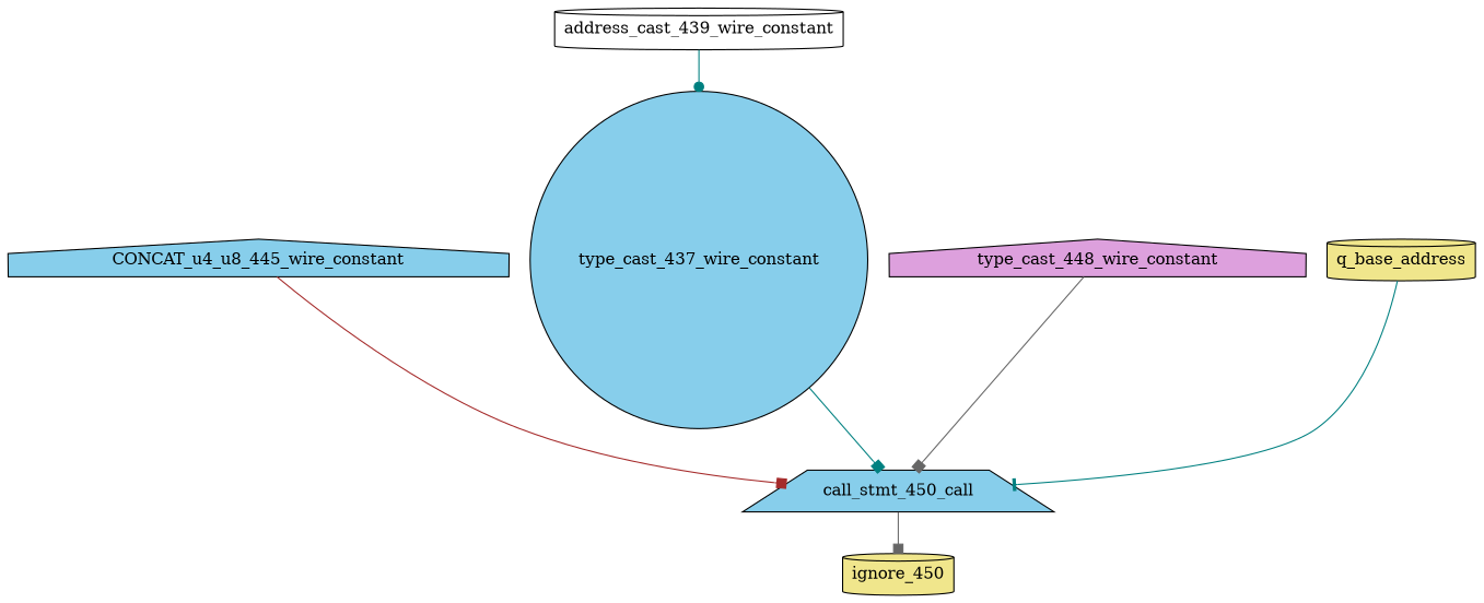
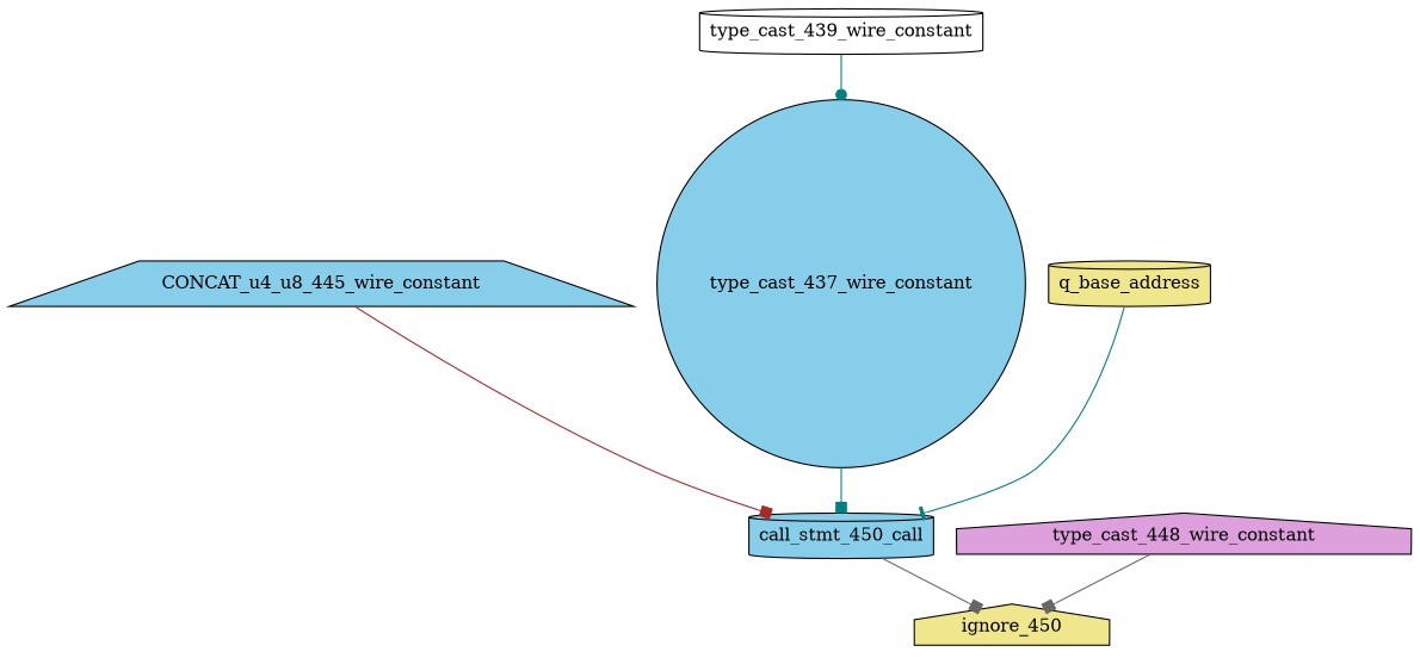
  digraph {
    node [fillcolor=skyblue shape=trapezium style=filled]
    edge [arrowhead=box color=teal]
-   CONCAT_u4_u8_445_wire_constant [shape=house]
-   call_stmt_450_call
-   ignore_450 [fillcolor=khaki shape=cylinder]
+   CONCAT_u4_u8_445_wire_constant
+   call_stmt_450_call [shape=cylinder]
+   ignore_450 [fillcolor=khaki shape=house]
    type_cast_437_wire_constant [shape=circle]
-   type_cast_439_wire_constant [fillcolor=white shape=cylinder label=address_cast_439_wire_constant]
+   type_cast_439_wire_constant [fillcolor=white shape=cylinder]
    type_cast_448_wire_constant [fillcolor=plum shape=house]
    q_base_address [fillcolor=khaki shape=cylinder]
    CONCAT_u4_u8_445_wire_constant -> call_stmt_450_call [color=brown]
    call_stmt_450_call -> ignore_450 [color=gray40]
    type_cast_437_wire_constant -> call_stmt_450_call
    type_cast_439_wire_constant -> type_cast_437_wire_constant [arrowhead=dot]
-   type_cast_448_wire_constant -> call_stmt_450_call [color=gray40]
+   type_cast_448_wire_constant -> ignore_450 [color=gray40]
    q_base_address -> call_stmt_450_call [arrowhead=tee]
  }
